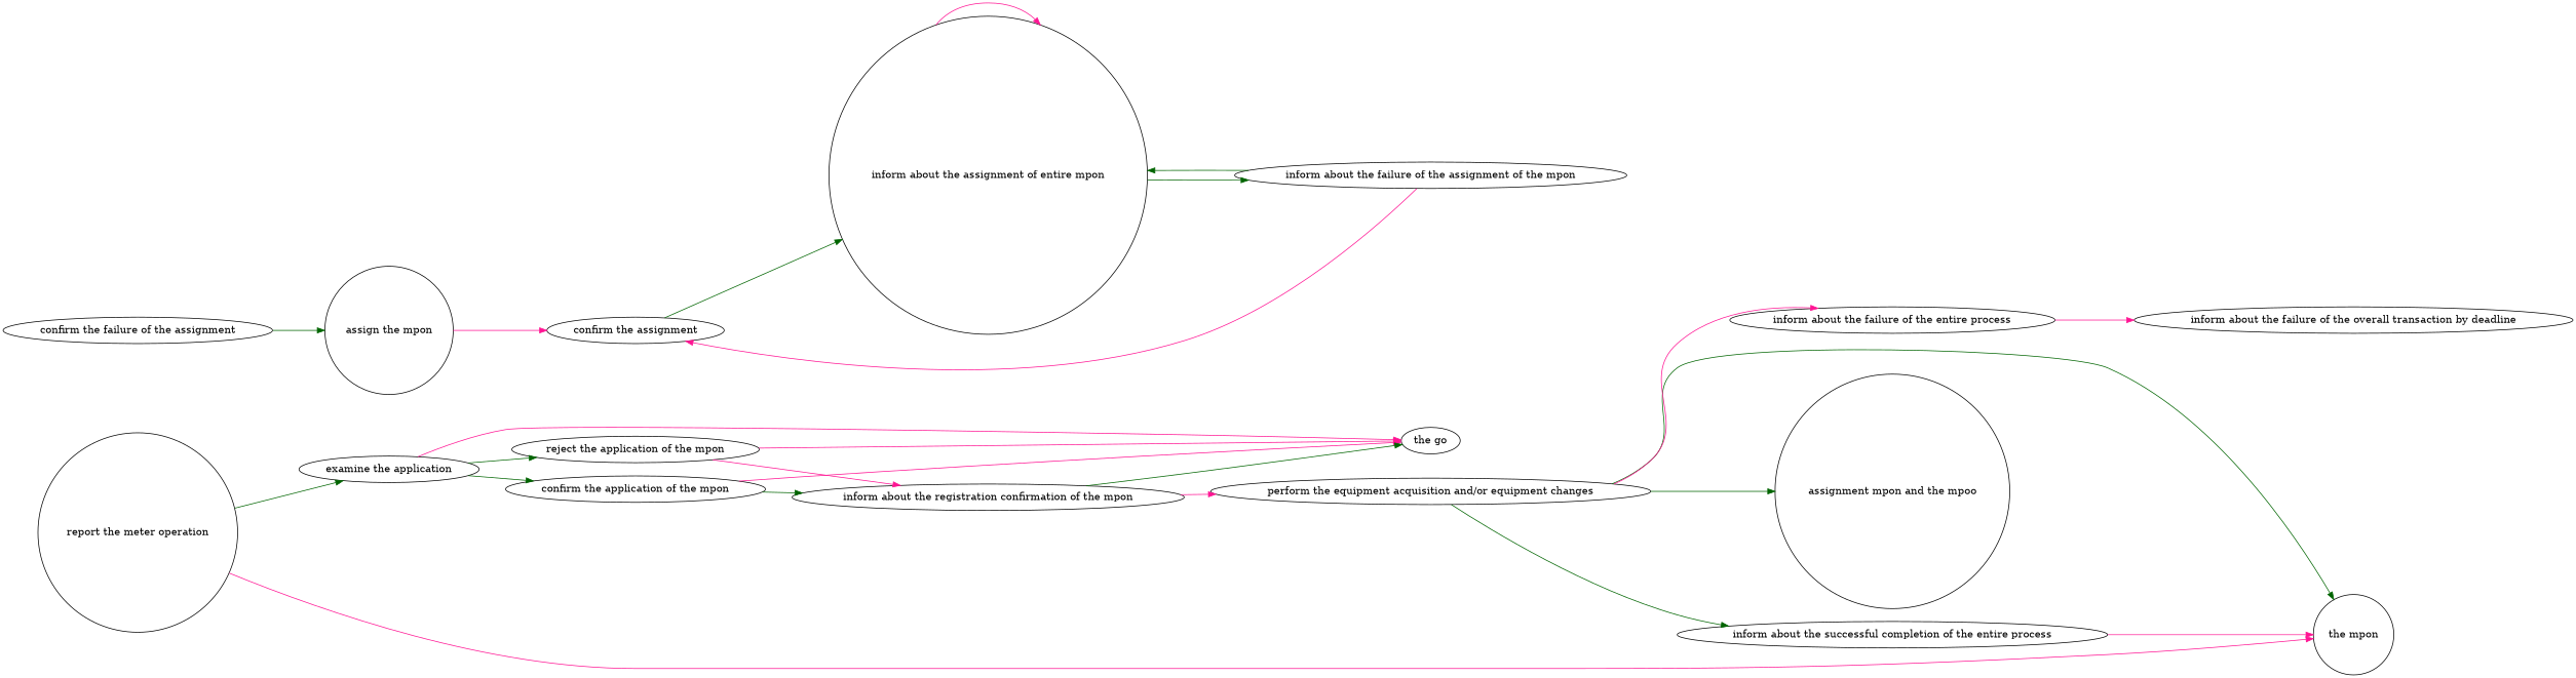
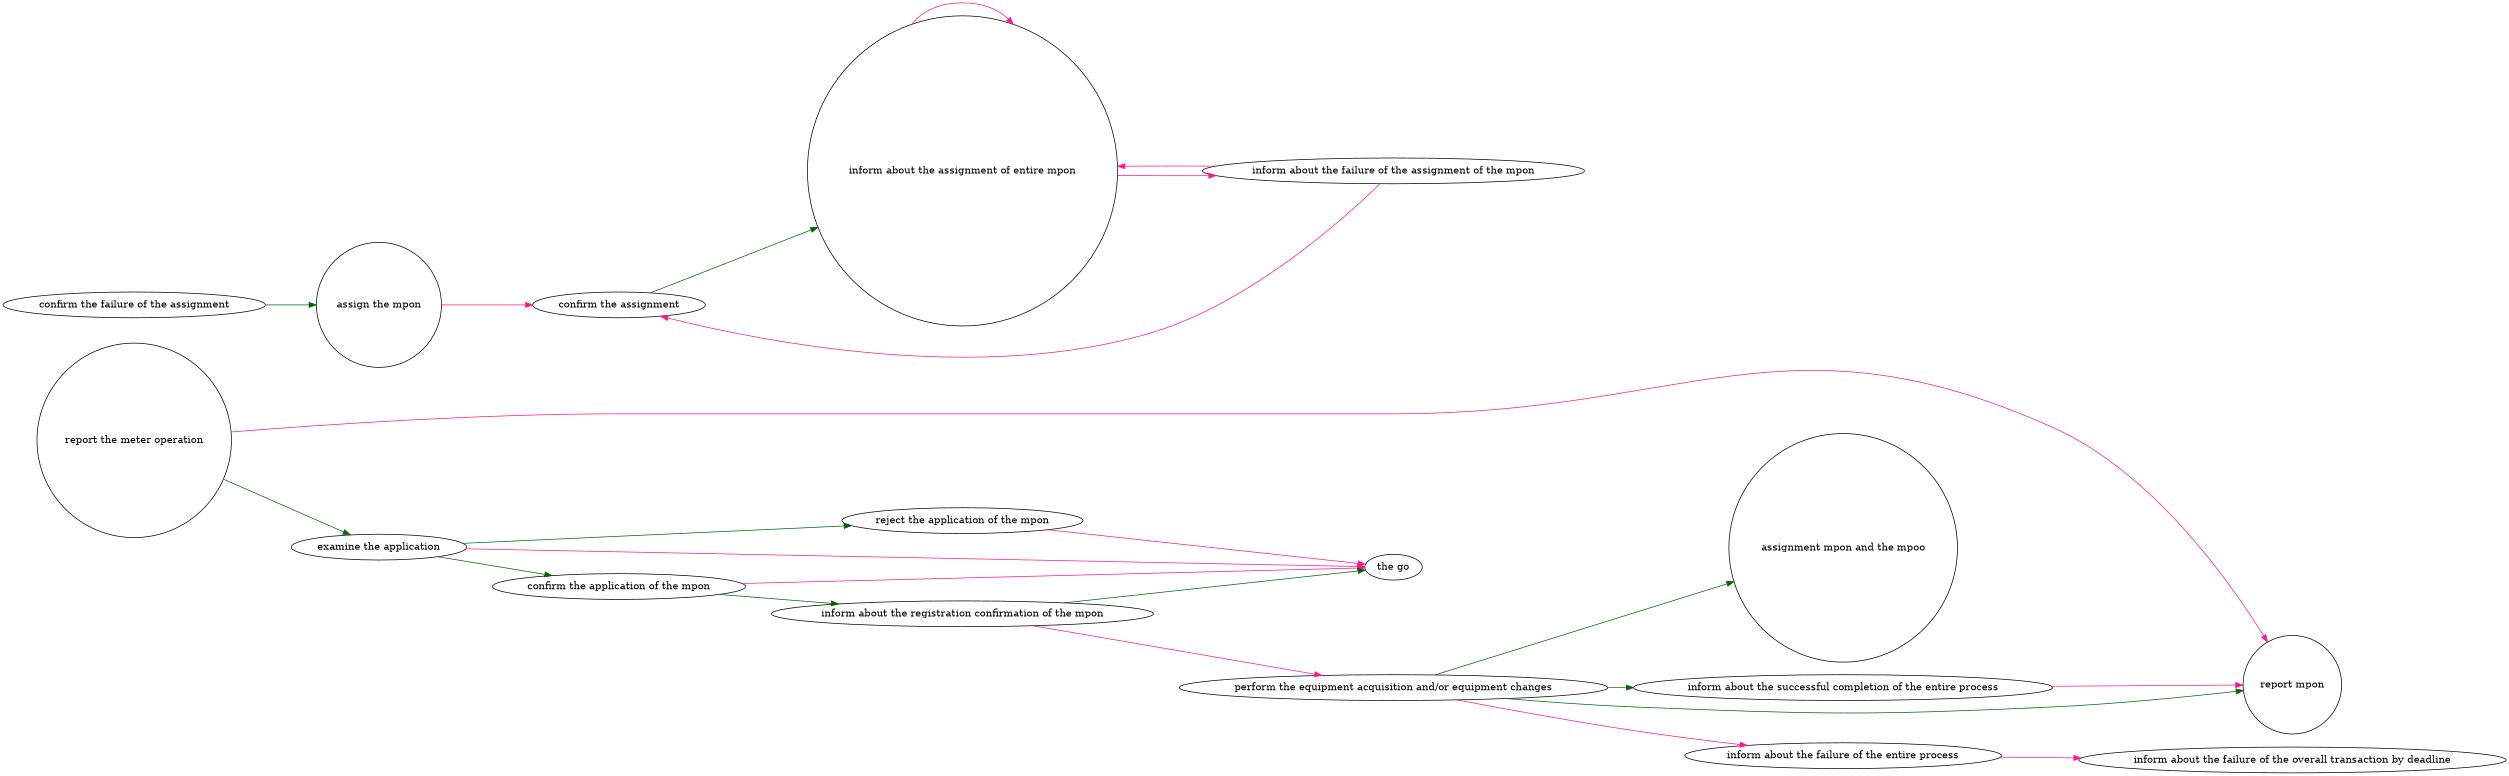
  digraph {
    fontname="DejaVu Serif"
    rankdir=LR
    node [fontname="DejaVu Serif" shape=ellipse]
    edge [attrs="{'type': 'flow', 'label': 'flow'}" color=darkgreen fontname="DejaVu Serif"]
    "report the meter operation" [attrs="{'type': 'Activity', 'label': 'report the meter operation'}" shape=circle]
    "examine the application" [attrs="{'type': 'Activity', 'label': 'examine the application'}"]
-   "the mpon" [attrs="{'type': 'Actor', 'label': 'the mpon'}" shape=circle]
+   "the mpon" [attrs="{'type': 'Actor', 'label': 'the mpon'}" shape=circle label="report mpon"]
    "reject the application of the mpon" [attrs="{'type': 'Activity', 'label': 'reject the application of the mpon'}"]
    "confirm the application of the mpon" [attrs="{'type': 'Activity', 'label': 'confirm the application of the mpon'}"]
    "the go" [attrs="{'type': 'Actor', 'label': 'the go'}"]
    "inform about the registration confirmation of the mpon" [attrs="{'type': 'Activity', 'label': 'inform about the registration confirmation of the mpon'}"]
    "perform the equipment acquisition and/or equipment changes" [attrs="{'type': 'Activity', 'label': 'perform the equipment acquisition and/or equipment changes'}"]
    "inform about the failure of the entire process" [attrs="{'type': 'Activity', 'label': 'inform about the failure of the entire process'}"]
    "inform about the successful completion of the entire process" [attrs="{'type': 'Activity', 'label': 'inform about the successful completion of the entire process'}"]
    n11 [attrs="{'type': 'Actor', 'label': 'the mpon and the mpoo'}" label="assignment mpon and the mpoo" shape=circle]
    "inform about the failure of the overall transaction by deadline" [attrs="{'type': 'Activity', 'label': 'inform about the failure of the overall transaction by deadline'}"]
    "confirm the failure of the assignment" [attrs="{'type': 'Activity', 'label': 'confirm the failure of the assignment'}"]
    "assign the mpon" [attrs="{'type': 'Activity', 'label': 'assign the mpon'}" shape=circle]
    "confirm the assignment" [attrs="{'type': 'Activity', 'label': 'confirm the assignment'}"]
    n16 [attrs="{'type': 'Activity', 'label': 'inform about the assignment of the mpon'}" label="inform about the assignment of entire mpon" shape=circle]
    "inform about the failure of the assignment of the mpon" [attrs="{'type': 'Activity', 'label': 'inform about the failure of the assignment of the mpon'}"]
    "report the meter operation" -> "examine the application"
    "report the meter operation" -> "the mpon" [attrs="{'type': 'actor performer', 'label': 'actor performer'}" color=deeppink]
    "examine the application" -> "reject the application of the mpon"
    "examine the application" -> "confirm the application of the mpon"
    "examine the application" -> "the go" [attrs="{'type': 'actor performer', 'label': 'actor performer'}" color=deeppink]
    "reject the application of the mpon" -> "the go" [attrs="{'type': 'actor performer', 'label': 'actor performer'}" color=deeppink]
-   "reject the application of the mpon" -> "inform about the registration confirmation of the mpon" [color=deeppink]
    "confirm the application of the mpon" -> "the go" [attrs="{'type': 'actor performer', 'label': 'actor performer'}" color=deeppink]
    "confirm the application of the mpon" -> "inform about the registration confirmation of the mpon"
    "inform about the registration confirmation of the mpon" -> "the go" [attrs="{'type': 'actor performer', 'label': 'actor performer'}"]
    "inform about the registration confirmation of the mpon" -> "perform the equipment acquisition and/or equipment changes" [color=deeppink]
    "perform the equipment acquisition and/or equipment changes" -> "the mpon" [attrs="{'type': 'actor performer', 'label': 'actor performer'}"]
    "perform the equipment acquisition and/or equipment changes" -> "inform about the failure of the entire process" [color=deeppink]
    "perform the equipment acquisition and/or equipment changes" -> "inform about the successful completion of the entire process"
    "perform the equipment acquisition and/or equipment changes" -> n11 [attrs="{'type': 'actor performer', 'label': 'actor performer'}"]
    "inform about the failure of the entire process" -> "inform about the failure of the overall transaction by deadline" [color=deeppink]
    "inform about the successful completion of the entire process" -> "the mpon" [attrs="{'type': 'actor performer', 'label': 'actor performer'}" color=deeppink]
    "confirm the failure of the assignment" -> "assign the mpon"
    "assign the mpon" -> "confirm the assignment" [color=deeppink]
    "confirm the assignment" -> n16
    n16 -> n16 [color=deeppink]
-   n16 -> "inform about the failure of the assignment of the mpon"
+   n16 -> "inform about the failure of the assignment of the mpon" [color=deeppink]
    "inform about the failure of the assignment of the mpon" -> "confirm the assignment" [color=deeppink]
-   "inform about the failure of the assignment of the mpon" -> n16
+   "inform about the failure of the assignment of the mpon" -> n16 [color=deeppink]
  }
